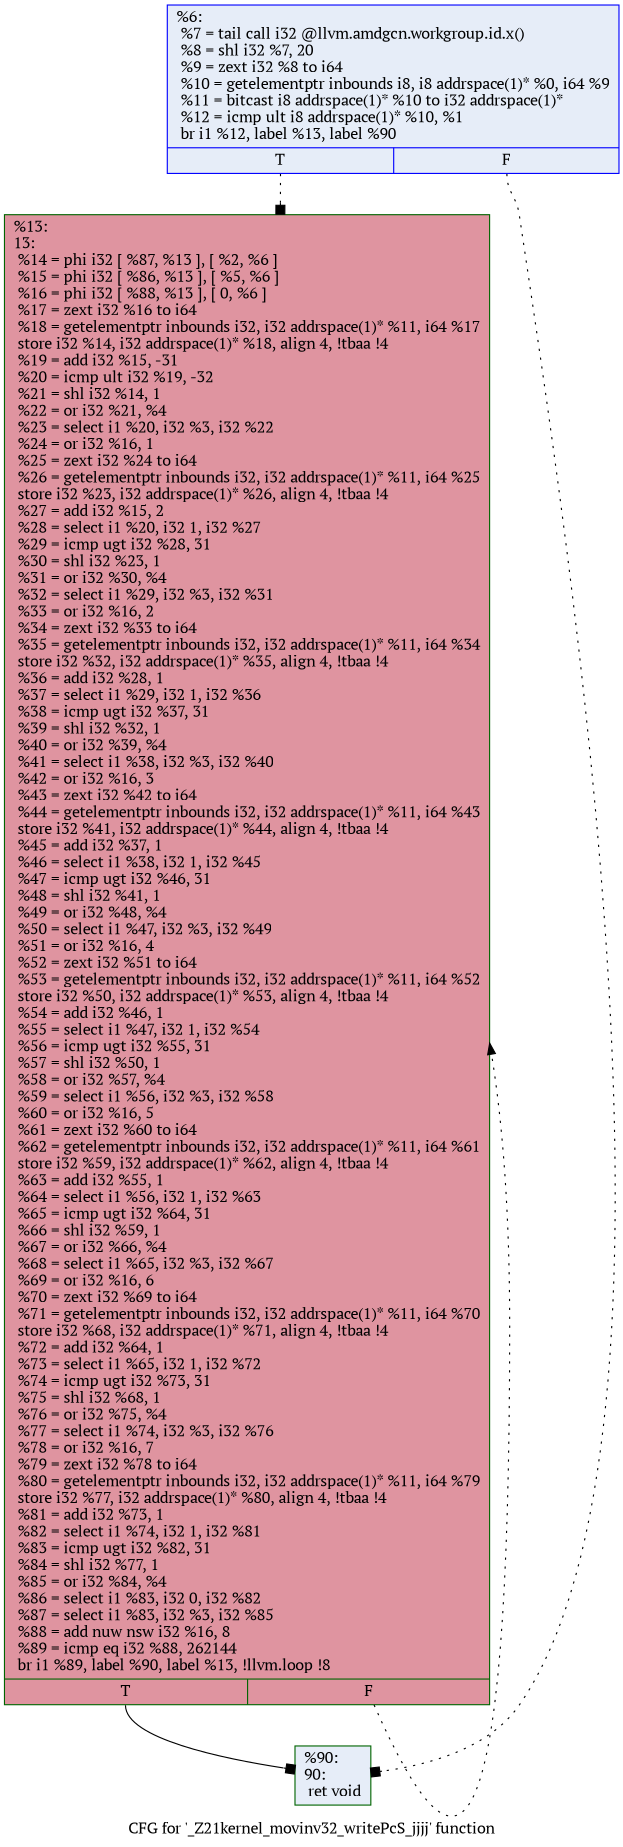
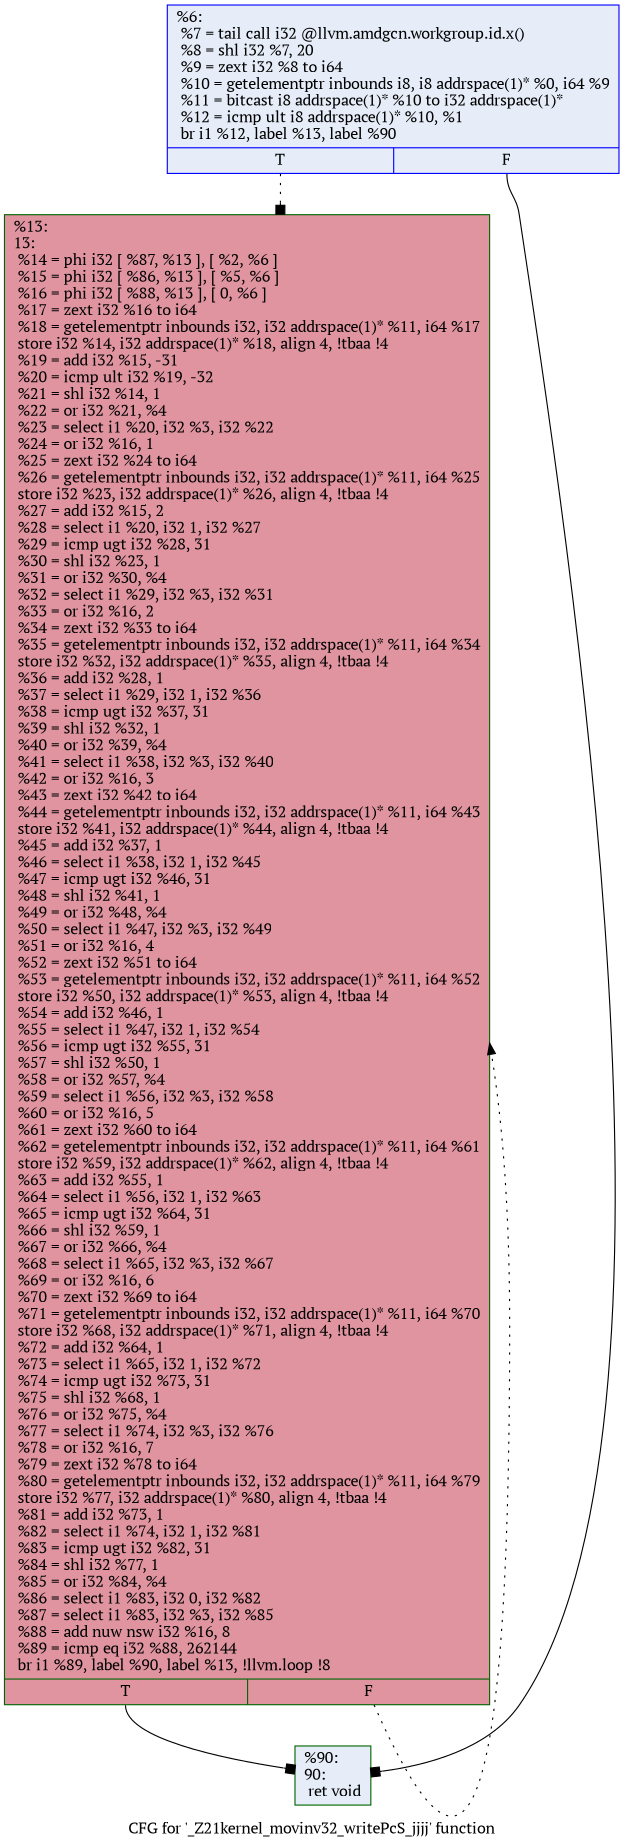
  digraph {
    label="CFG for '_Z21kernel_movinv32_writePcS_jjjj' function"
    fontname="PT Serif"
    node [color=darkgreen fillcolor="#c7d7f070" shape=record style=filled fontname="PT Serif"]
    edge [tailport=s0 style=dotted arrowhead=box fontname="PT Serif"]
    n1 [color=blue label="{%6:\l  %7 = tail call i32 @llvm.amdgcn.workgroup.id.x()\l  %8 = shl i32 %7, 20\l  %9 = zext i32 %8 to i64\l  %10 = getelementptr inbounds i8, i8 addrspace(1)* %0, i64 %9\l  %11 = bitcast i8 addrspace(1)* %10 to i32 addrspace(1)*\l  %12 = icmp ult i8 addrspace(1)* %10, %1\l  br i1 %12, label %13, label %90\l|{<s0>T|<s1>F}}"]
    n2 [fillcolor="#b70d2870" label="{%13:\l13:                                               \l  %14 = phi i32 [ %87, %13 ], [ %2, %6 ]\l  %15 = phi i32 [ %86, %13 ], [ %5, %6 ]\l  %16 = phi i32 [ %88, %13 ], [ 0, %6 ]\l  %17 = zext i32 %16 to i64\l  %18 = getelementptr inbounds i32, i32 addrspace(1)* %11, i64 %17\l  store i32 %14, i32 addrspace(1)* %18, align 4, !tbaa !4\l  %19 = add i32 %15, -31\l  %20 = icmp ult i32 %19, -32\l  %21 = shl i32 %14, 1\l  %22 = or i32 %21, %4\l  %23 = select i1 %20, i32 %3, i32 %22\l  %24 = or i32 %16, 1\l  %25 = zext i32 %24 to i64\l  %26 = getelementptr inbounds i32, i32 addrspace(1)* %11, i64 %25\l  store i32 %23, i32 addrspace(1)* %26, align 4, !tbaa !4\l  %27 = add i32 %15, 2\l  %28 = select i1 %20, i32 1, i32 %27\l  %29 = icmp ugt i32 %28, 31\l  %30 = shl i32 %23, 1\l  %31 = or i32 %30, %4\l  %32 = select i1 %29, i32 %3, i32 %31\l  %33 = or i32 %16, 2\l  %34 = zext i32 %33 to i64\l  %35 = getelementptr inbounds i32, i32 addrspace(1)* %11, i64 %34\l  store i32 %32, i32 addrspace(1)* %35, align 4, !tbaa !4\l  %36 = add i32 %28, 1\l  %37 = select i1 %29, i32 1, i32 %36\l  %38 = icmp ugt i32 %37, 31\l  %39 = shl i32 %32, 1\l  %40 = or i32 %39, %4\l  %41 = select i1 %38, i32 %3, i32 %40\l  %42 = or i32 %16, 3\l  %43 = zext i32 %42 to i64\l  %44 = getelementptr inbounds i32, i32 addrspace(1)* %11, i64 %43\l  store i32 %41, i32 addrspace(1)* %44, align 4, !tbaa !4\l  %45 = add i32 %37, 1\l  %46 = select i1 %38, i32 1, i32 %45\l  %47 = icmp ugt i32 %46, 31\l  %48 = shl i32 %41, 1\l  %49 = or i32 %48, %4\l  %50 = select i1 %47, i32 %3, i32 %49\l  %51 = or i32 %16, 4\l  %52 = zext i32 %51 to i64\l  %53 = getelementptr inbounds i32, i32 addrspace(1)* %11, i64 %52\l  store i32 %50, i32 addrspace(1)* %53, align 4, !tbaa !4\l  %54 = add i32 %46, 1\l  %55 = select i1 %47, i32 1, i32 %54\l  %56 = icmp ugt i32 %55, 31\l  %57 = shl i32 %50, 1\l  %58 = or i32 %57, %4\l  %59 = select i1 %56, i32 %3, i32 %58\l  %60 = or i32 %16, 5\l  %61 = zext i32 %60 to i64\l  %62 = getelementptr inbounds i32, i32 addrspace(1)* %11, i64 %61\l  store i32 %59, i32 addrspace(1)* %62, align 4, !tbaa !4\l  %63 = add i32 %55, 1\l  %64 = select i1 %56, i32 1, i32 %63\l  %65 = icmp ugt i32 %64, 31\l  %66 = shl i32 %59, 1\l  %67 = or i32 %66, %4\l  %68 = select i1 %65, i32 %3, i32 %67\l  %69 = or i32 %16, 6\l  %70 = zext i32 %69 to i64\l  %71 = getelementptr inbounds i32, i32 addrspace(1)* %11, i64 %70\l  store i32 %68, i32 addrspace(1)* %71, align 4, !tbaa !4\l  %72 = add i32 %64, 1\l  %73 = select i1 %65, i32 1, i32 %72\l  %74 = icmp ugt i32 %73, 31\l  %75 = shl i32 %68, 1\l  %76 = or i32 %75, %4\l  %77 = select i1 %74, i32 %3, i32 %76\l  %78 = or i32 %16, 7\l  %79 = zext i32 %78 to i64\l  %80 = getelementptr inbounds i32, i32 addrspace(1)* %11, i64 %79\l  store i32 %77, i32 addrspace(1)* %80, align 4, !tbaa !4\l  %81 = add i32 %73, 1\l  %82 = select i1 %74, i32 1, i32 %81\l  %83 = icmp ugt i32 %82, 31\l  %84 = shl i32 %77, 1\l  %85 = or i32 %84, %4\l  %86 = select i1 %83, i32 0, i32 %82\l  %87 = select i1 %83, i32 %3, i32 %85\l  %88 = add nuw nsw i32 %16, 8\l  %89 = icmp eq i32 %88, 262144\l  br i1 %89, label %90, label %13, !llvm.loop !8\l|{<s0>T|<s1>F}}"]
    n3 [label="{%90:\l90:                                               \l  ret void\l}"]
    n1 -> n2
-   n1 -> n3 [tailport=s1]
+   n1 -> n3 [tailport=s1 style=solid]
    n2 -> n2 [tailport=s1 arrowhead=normal]
    n2 -> n3 [style=solid]
  }
